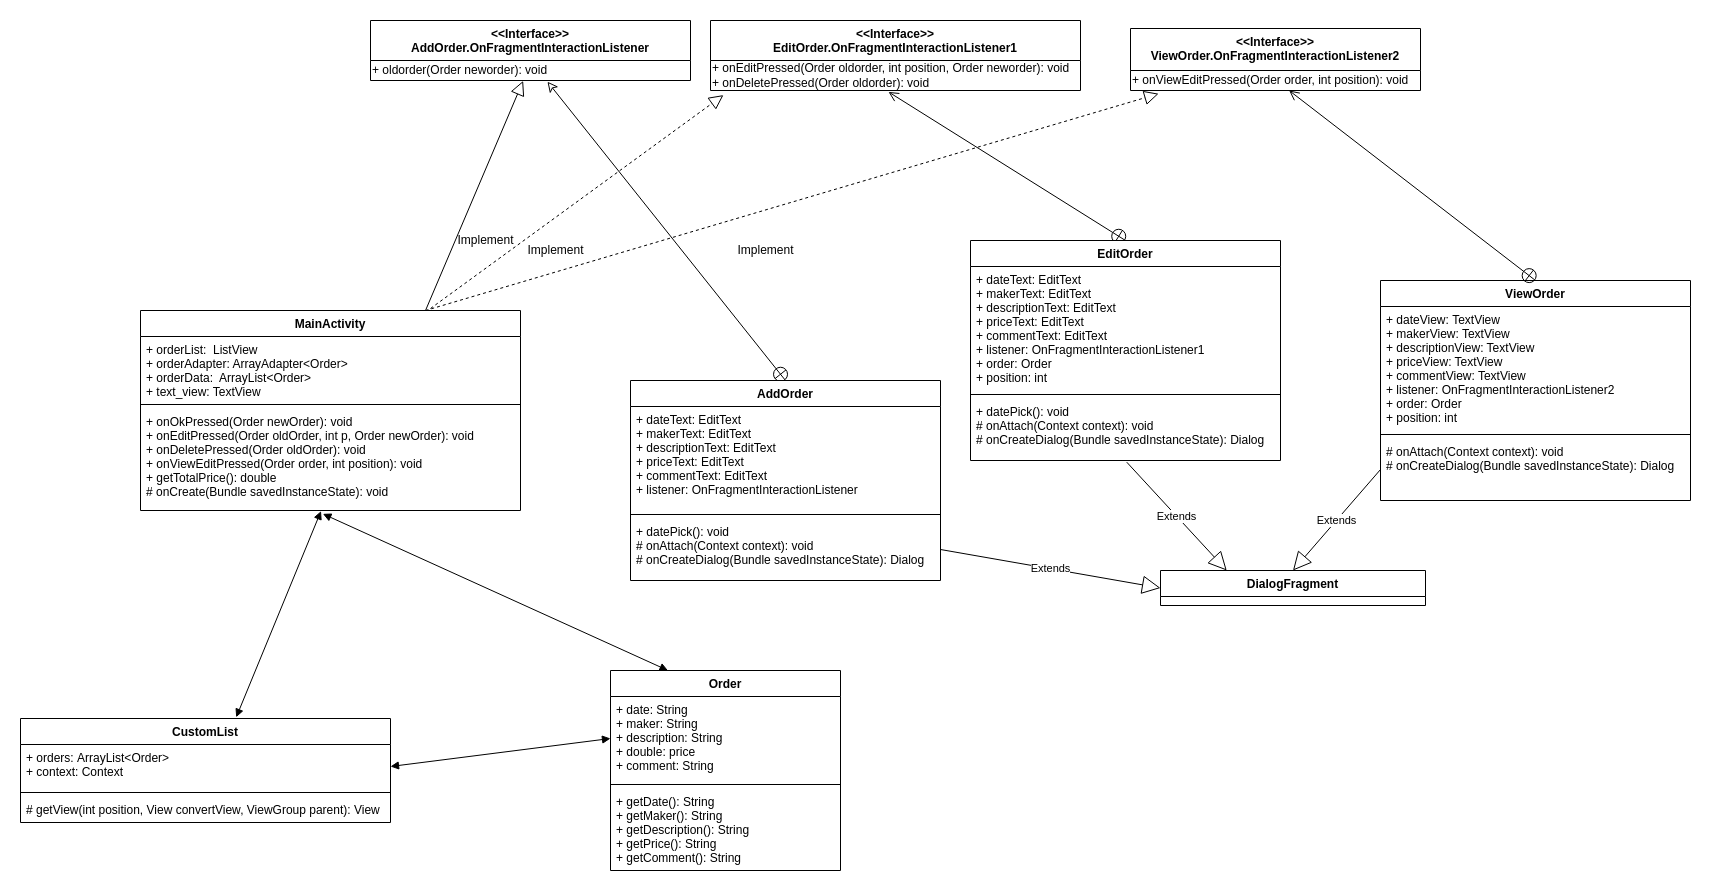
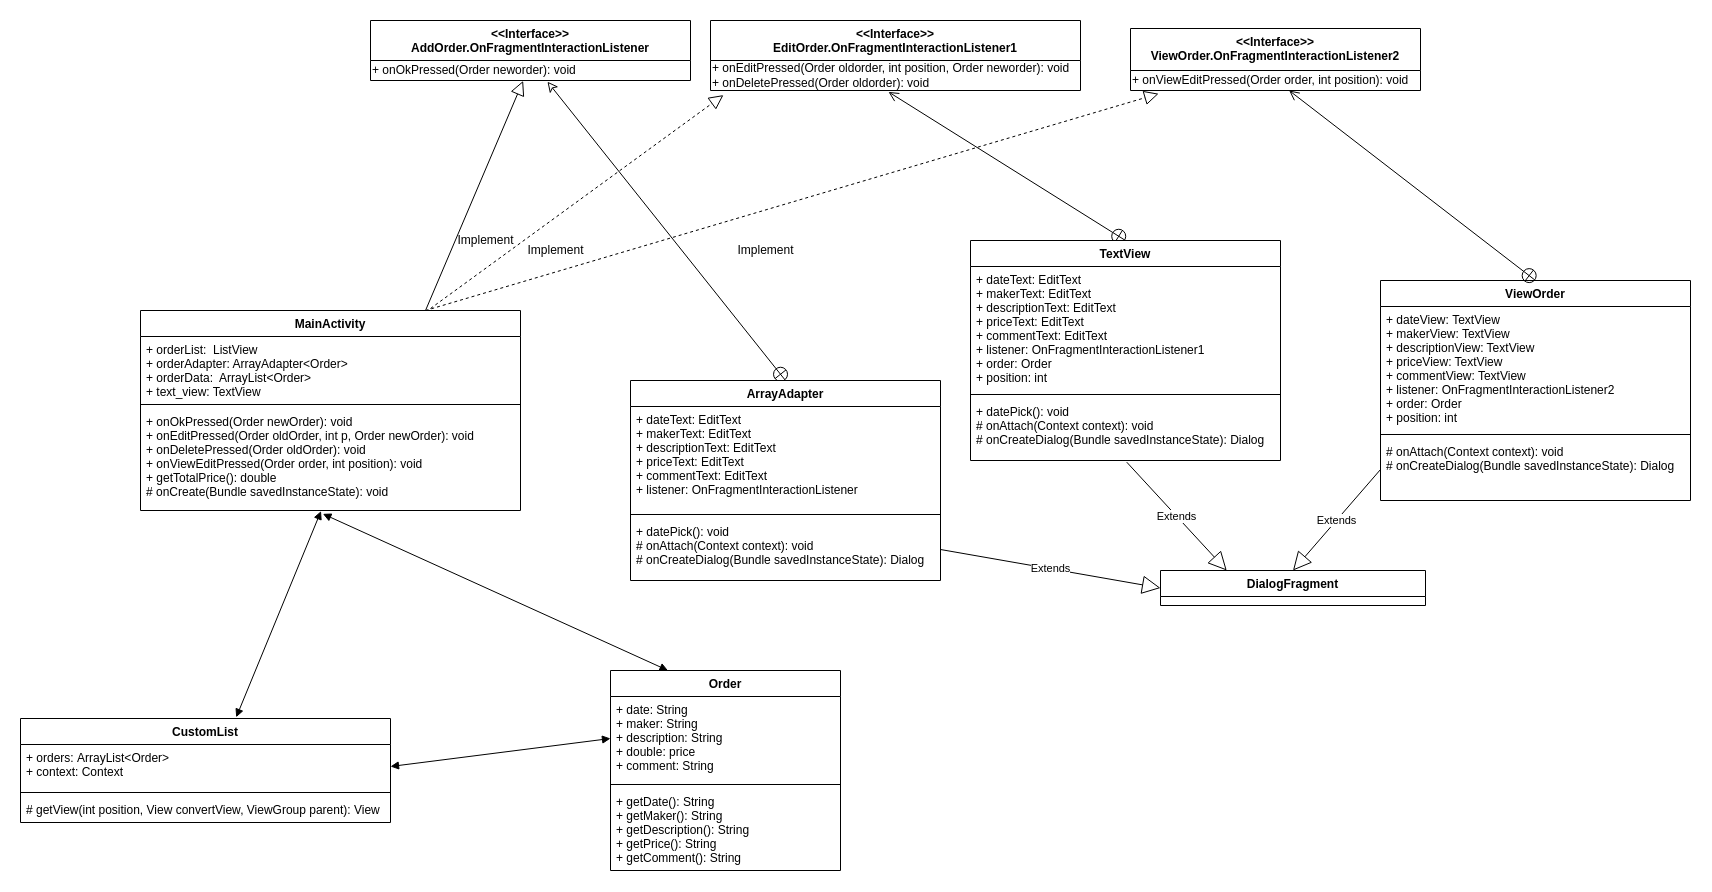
  <mxCell id="0" />
  <mxCell id="1" parent="0" />
  <mxCell id="2" value="ViewOrder" style="swimlane;fontStyle=1;align=center;verticalAlign=top;childLayout=stackLayout;horizontal=1;startSize=26;horizontalStack=0;resizeParent=1;resizeParentMax=0;resizeLast=0;collapsible=1;marginBottom=0;" vertex="1" parent="1"><mxGeometry x="1380" y="280" width="310" height="220" as="geometry" /></mxCell>
  <mxCell id="3" value="+ dateView: TextView&#10;+ makerView: TextView&#10;+ descriptionView: TextView&#10;+ priceView: TextView&#10;+ commentView: TextView&#10;+ listener: OnFragmentInteractionListener2&#10;+ order: Order&#10;+ position: int" style="text;strokeColor=none;fillColor=none;align=left;verticalAlign=top;spacingLeft=4;spacingRight=4;overflow=hidden;rotatable=0;points=[[0,0.5],[1,0.5]];portConstraint=eastwest;" vertex="1" parent="2"><mxGeometry y="26" width="310" height="124" as="geometry" /></mxCell>
  <mxCell id="4" value="" style="line;strokeWidth=1;fillColor=none;align=left;verticalAlign=middle;spacingTop=-1;spacingLeft=3;spacingRight=3;rotatable=0;labelPosition=right;points=[];portConstraint=eastwest;" vertex="1" parent="2"><mxGeometry y="150" width="310" height="8" as="geometry" /></mxCell>
  <mxCell id="5" value="# onAttach(Context context): void&#10;# onCreateDialog(Bundle savedInstanceState): Dialog" style="text;strokeColor=none;fillColor=none;align=left;verticalAlign=top;spacingLeft=4;spacingRight=4;overflow=hidden;rotatable=0;points=[[0,0.5],[1,0.5]];portConstraint=eastwest;" vertex="1" parent="2"><mxGeometry y="158" width="310" height="62" as="geometry" /></mxCell>
  <mxCell id="6" value="MainActivity" style="swimlane;fontStyle=1;align=center;verticalAlign=top;childLayout=stackLayout;horizontal=1;startSize=26;horizontalStack=0;resizeParent=1;resizeParentMax=0;resizeLast=0;collapsible=1;marginBottom=0;" vertex="1" parent="1"><mxGeometry x="140" y="310" width="380" height="200" as="geometry" /></mxCell>
  <mxCell id="7" value="+ orderList:  ListView&#10;+ orderAdapter: ArrayAdapter&lt;Order&gt;&#10;+ orderData:  ArrayList&lt;Order&gt;&#10;+ text_view: TextView" style="text;strokeColor=none;fillColor=none;align=left;verticalAlign=top;spacingLeft=4;spacingRight=4;overflow=hidden;rotatable=0;points=[[0,0.5],[1,0.5]];portConstraint=eastwest;" vertex="1" parent="6"><mxGeometry y="26" width="380" height="64" as="geometry" /></mxCell>
  <mxCell id="8" value="" style="line;strokeWidth=1;fillColor=none;align=left;verticalAlign=middle;spacingTop=-1;spacingLeft=3;spacingRight=3;rotatable=0;labelPosition=right;points=[];portConstraint=eastwest;" vertex="1" parent="6"><mxGeometry y="90" width="380" height="8" as="geometry" /></mxCell>
  <mxCell id="9" value="+ onOkPressed(Order newOrder): void&#10;+ onEditPressed(Order oldOrder, int p, Order newOrder): void&#10;+ onDeletePressed(Order oldOrder): void&#10;+ onViewEditPressed(Order order, int position): void&#10;+ getTotalPrice(): double&#10;# onCreate(Bundle savedInstanceState): void" style="text;strokeColor=none;fillColor=none;align=left;verticalAlign=top;spacingLeft=4;spacingRight=4;overflow=hidden;rotatable=0;points=[[0,0.5],[1,0.5]];portConstraint=eastwest;" vertex="1" parent="6"><mxGeometry y="98" width="380" height="102" as="geometry" /></mxCell>
  <mxCell id="10" value="" style="endArrow=classic;startArrow=circlePlus;endFill=0;startFill=0;endSize=8;html=1;entryX=0.553;entryY=1.06;entryDx=0;entryDy=0;entryPerimeter=0;exitX=0.5;exitY=0;exitDx=0;exitDy=0;" edge="1" parent="1" source="23" target="43"><mxGeometry width="160" relative="1" as="geometry"><mxPoint x="690.005" y="290" as="sourcePoint" /><mxPoint x="584.756" y="136.2" as="targetPoint" /><Array as="points" /></mxGeometry></mxCell>
  <mxCell id="11" value="" style="endArrow=open;startArrow=circlePlus;endFill=0;startFill=0;endSize=8;html=1;entryX=0.547;entryY=1;entryDx=0;entryDy=0;entryPerimeter=0;exitX=0.5;exitY=0;exitDx=0;exitDy=0;" edge="1" parent="1" source="2" target="47"><mxGeometry width="160" relative="1" as="geometry"><mxPoint x="1323.295" y="290" as="sourcePoint" /><mxPoint x="1310" y="230" as="targetPoint" /><Array as="points" /></mxGeometry></mxCell>
  <mxCell id="12" value="" style="endArrow=open;startArrow=circlePlus;endFill=0;startFill=0;endSize=8;html=1;entryX=0.481;entryY=1.047;entryDx=0;entryDy=0;entryPerimeter=0;exitX=0.5;exitY=0;exitDx=0;exitDy=0;" edge="1" parent="1" source="19" target="45"><mxGeometry width="160" relative="1" as="geometry"><mxPoint x="1063.295" y="300" as="sourcePoint" /><mxPoint x="1050" y="240" as="targetPoint" /><Array as="points" /></mxGeometry></mxCell>
  <mxCell id="13" value="" style="endArrow=block;dashed=0;endFill=0;endSize=12;html=1;exitX=0.75;exitY=0;exitDx=0;exitDy=0;entryX=0.477;entryY=1.02;entryDx=0;entryDy=0;entryPerimeter=0;" edge="1" parent="1" source="6" target="43"><mxGeometry width="160" relative="1" as="geometry"><mxPoint x="445" y="300" as="sourcePoint" /><mxPoint x="545.192" y="138.6" as="targetPoint" /></mxGeometry></mxCell>
  <mxCell id="14" value="Implement" style="text;html=1;align=center;verticalAlign=middle;resizable=0;points=[];autosize=1;" vertex="1" parent="1"><mxGeometry x="450" y="230" width="70" height="20" as="geometry" /></mxCell>
  <mxCell id="15" value="" style="endArrow=block;dashed=1;endFill=0;endSize=12;html=1;exitX=0.75;exitY=0;exitDx=0;exitDy=0;entryX=0.097;entryY=1.16;entryDx=0;entryDy=0;entryPerimeter=0;" edge="1" parent="1" source="6" target="47"><mxGeometry width="160" relative="1" as="geometry"><mxPoint x="565" y="295" as="sourcePoint" /><mxPoint x="608.2" y="205" as="targetPoint" /></mxGeometry></mxCell>
  <mxCell id="16" value="Implement" style="text;html=1;align=center;verticalAlign=middle;resizable=0;points=[];autosize=1;" vertex="1" parent="1"><mxGeometry x="730" y="240" width="70" height="20" as="geometry" /></mxCell>
  <mxCell id="17" value="" style="endArrow=block;dashed=1;endFill=0;endSize=12;html=1;entryX=0.035;entryY=1.153;entryDx=0;entryDy=0;entryPerimeter=0;" edge="1" parent="1" target="45"><mxGeometry width="160" relative="1" as="geometry"><mxPoint x="430" y="308" as="sourcePoint" /><mxPoint x="558.2" y="200" as="targetPoint" /></mxGeometry></mxCell>
  <mxCell id="18" value="Implement" style="text;html=1;align=center;verticalAlign=middle;resizable=0;points=[];autosize=1;" vertex="1" parent="1"><mxGeometry x="520" y="240" width="70" height="20" as="geometry" /></mxCell>
- <mxCell id="19" value="EditOrder" style="swimlane;fontStyle=1;align=center;verticalAlign=top;childLayout=stackLayout;horizontal=1;startSize=26;horizontalStack=0;resizeParent=1;resizeParentMax=0;resizeLast=0;collapsible=1;marginBottom=0;" vertex="1" parent="1"><mxGeometry x="970" y="240" width="310" height="220" as="geometry" /></mxCell>
+ <mxCell id="19" value="TextView" style="swimlane;fontStyle=1;align=center;verticalAlign=top;childLayout=stackLayout;horizontal=1;startSize=26;horizontalStack=0;resizeParent=1;resizeParentMax=0;resizeLast=0;collapsible=1;marginBottom=0;" vertex="1" parent="1"><mxGeometry x="970" y="240" width="310" height="220" as="geometry" /></mxCell>
  <mxCell id="20" value="+ dateText: EditText&#10;+ makerText: EditText&#10;+ descriptionText: EditText&#10;+ priceText: EditText&#10;+ commentText: EditText&#10;+ listener: OnFragmentInteractionListener1&#10;+ order: Order&#10;+ position: int" style="text;strokeColor=none;fillColor=none;align=left;verticalAlign=top;spacingLeft=4;spacingRight=4;overflow=hidden;rotatable=0;points=[[0,0.5],[1,0.5]];portConstraint=eastwest;" vertex="1" parent="19"><mxGeometry y="26" width="310" height="124" as="geometry" /></mxCell>
  <mxCell id="21" value="" style="line;strokeWidth=1;fillColor=none;align=left;verticalAlign=middle;spacingTop=-1;spacingLeft=3;spacingRight=3;rotatable=0;labelPosition=right;points=[];portConstraint=eastwest;" vertex="1" parent="19"><mxGeometry y="150" width="310" height="8" as="geometry" /></mxCell>
  <mxCell id="22" value="+ datePick(): void&#10;# onAttach(Context context): void&#10;# onCreateDialog(Bundle savedInstanceState): Dialog" style="text;strokeColor=none;fillColor=none;align=left;verticalAlign=top;spacingLeft=4;spacingRight=4;overflow=hidden;rotatable=0;points=[[0,0.5],[1,0.5]];portConstraint=eastwest;" vertex="1" parent="19"><mxGeometry y="158" width="310" height="62" as="geometry" /></mxCell>
- <mxCell id="23" value="AddOrder" style="swimlane;fontStyle=1;align=center;verticalAlign=top;childLayout=stackLayout;horizontal=1;startSize=26;horizontalStack=0;resizeParent=1;resizeParentMax=0;resizeLast=0;collapsible=1;marginBottom=0;" vertex="1" parent="1"><mxGeometry x="630" y="380" width="310" height="200" as="geometry" /></mxCell>
+ <mxCell id="23" value="ArrayAdapter" style="swimlane;fontStyle=1;align=center;verticalAlign=top;childLayout=stackLayout;horizontal=1;startSize=26;horizontalStack=0;resizeParent=1;resizeParentMax=0;resizeLast=0;collapsible=1;marginBottom=0;" vertex="1" parent="1"><mxGeometry x="630" y="380" width="310" height="200" as="geometry" /></mxCell>
  <mxCell id="24" value="+ dateText: EditText&#10;+ makerText: EditText&#10;+ descriptionText: EditText&#10;+ priceText: EditText&#10;+ commentText: EditText&#10;+ listener: OnFragmentInteractionListener" style="text;strokeColor=none;fillColor=none;align=left;verticalAlign=top;spacingLeft=4;spacingRight=4;overflow=hidden;rotatable=0;points=[[0,0.5],[1,0.5]];portConstraint=eastwest;" vertex="1" parent="23"><mxGeometry y="26" width="310" height="104" as="geometry" /></mxCell>
  <mxCell id="25" value="" style="line;strokeWidth=1;fillColor=none;align=left;verticalAlign=middle;spacingTop=-1;spacingLeft=3;spacingRight=3;rotatable=0;labelPosition=right;points=[];portConstraint=eastwest;" vertex="1" parent="23"><mxGeometry y="130" width="310" height="8" as="geometry" /></mxCell>
  <mxCell id="26" value="+ datePick(): void&#10;# onAttach(Context context): void&#10;# onCreateDialog(Bundle savedInstanceState): Dialog" style="text;strokeColor=none;fillColor=none;align=left;verticalAlign=top;spacingLeft=4;spacingRight=4;overflow=hidden;rotatable=0;points=[[0,0.5],[1,0.5]];portConstraint=eastwest;" vertex="1" parent="23"><mxGeometry y="138" width="310" height="62" as="geometry" /></mxCell>
  <mxCell id="27" value="DialogFragment" style="swimlane;fontStyle=1;align=center;verticalAlign=top;childLayout=stackLayout;horizontal=1;startSize=26;horizontalStack=0;resizeParent=1;resizeParentMax=0;resizeLast=0;collapsible=1;marginBottom=0;" vertex="1" parent="1"><mxGeometry x="1160" y="570" width="265" height="35" as="geometry" /></mxCell>
  <mxCell id="28" value="Extends" style="endArrow=block;endSize=16;endFill=0;html=1;exitX=1;exitY=0.5;exitDx=0;exitDy=0;entryX=0;entryY=0.5;entryDx=0;entryDy=0;" edge="1" parent="1" source="26" target="27"><mxGeometry width="160" relative="1" as="geometry"><mxPoint x="1030" y="622" as="sourcePoint" /><mxPoint x="1030" y="484" as="targetPoint" /></mxGeometry></mxCell>
  <mxCell id="29" value="Extends" style="endArrow=block;endSize=16;endFill=0;html=1;exitX=0.504;exitY=1.027;exitDx=0;exitDy=0;entryX=0.25;entryY=0;entryDx=0;entryDy=0;exitPerimeter=0;" edge="1" parent="1" source="22" target="27"><mxGeometry width="160" relative="1" as="geometry"><mxPoint x="1060" y="708" as="sourcePoint" /><mxPoint x="1060" y="570" as="targetPoint" /></mxGeometry></mxCell>
  <mxCell id="30" value="Extends" style="endArrow=block;endSize=16;endFill=0;html=1;exitX=0;exitY=0.5;exitDx=0;exitDy=0;entryX=0.5;entryY=0;entryDx=0;entryDy=0;" edge="1" parent="1" source="5" target="27"><mxGeometry width="160" relative="1" as="geometry"><mxPoint x="1560" y="678" as="sourcePoint" /><mxPoint x="1560" y="540" as="targetPoint" /></mxGeometry></mxCell>
  <mxCell id="31" value="Order" style="swimlane;fontStyle=1;align=center;verticalAlign=top;childLayout=stackLayout;horizontal=1;startSize=26;horizontalStack=0;resizeParent=1;resizeParentMax=0;resizeLast=0;collapsible=1;marginBottom=0;" vertex="1" parent="1"><mxGeometry x="610" y="670" width="230" height="200" as="geometry" /></mxCell>
  <mxCell id="32" value="+ date: String&#10;+ maker: String&#10;+ description: String&#10;+ double: price&#10;+ comment: String" style="text;strokeColor=none;fillColor=none;align=left;verticalAlign=top;spacingLeft=4;spacingRight=4;overflow=hidden;rotatable=0;points=[[0,0.5],[1,0.5]];portConstraint=eastwest;" vertex="1" parent="31"><mxGeometry y="26" width="230" height="84" as="geometry" /></mxCell>
  <mxCell id="33" value="" style="line;strokeWidth=1;fillColor=none;align=left;verticalAlign=middle;spacingTop=-1;spacingLeft=3;spacingRight=3;rotatable=0;labelPosition=right;points=[];portConstraint=eastwest;" vertex="1" parent="31"><mxGeometry y="110" width="230" height="8" as="geometry" /></mxCell>
  <mxCell id="34" value="+ getDate(): String&#10;+ getMaker(): String&#10;+ getDescription(): String&#10;+ getPrice(): String&#10;+ getComment(): String" style="text;strokeColor=none;fillColor=none;align=left;verticalAlign=top;spacingLeft=4;spacingRight=4;overflow=hidden;rotatable=0;points=[[0,0.5],[1,0.5]];portConstraint=eastwest;" vertex="1" parent="31"><mxGeometry y="118" width="230" height="82" as="geometry" /></mxCell>
  <mxCell id="35" value="CustomList" style="swimlane;fontStyle=1;align=center;verticalAlign=top;childLayout=stackLayout;horizontal=1;startSize=26;horizontalStack=0;resizeParent=1;resizeParentMax=0;resizeLast=0;collapsible=1;marginBottom=0;" vertex="1" parent="1"><mxGeometry x="20" y="718" width="370" height="104" as="geometry" /></mxCell>
  <mxCell id="36" value="+ orders: ArrayList&lt;Order&gt;&#10;+ context: Context" style="text;strokeColor=none;fillColor=none;align=left;verticalAlign=top;spacingLeft=4;spacingRight=4;overflow=hidden;rotatable=0;points=[[0,0.5],[1,0.5]];portConstraint=eastwest;" vertex="1" parent="35"><mxGeometry y="26" width="370" height="44" as="geometry" /></mxCell>
  <mxCell id="37" value="" style="line;strokeWidth=1;fillColor=none;align=left;verticalAlign=middle;spacingTop=-1;spacingLeft=3;spacingRight=3;rotatable=0;labelPosition=right;points=[];portConstraint=eastwest;" vertex="1" parent="35"><mxGeometry y="70" width="370" height="8" as="geometry" /></mxCell>
  <mxCell id="38" value="# getView(int position, View convertView, ViewGroup parent): View" style="text;strokeColor=none;fillColor=none;align=left;verticalAlign=top;spacingLeft=4;spacingRight=4;overflow=hidden;rotatable=0;points=[[0,0.5],[1,0.5]];portConstraint=eastwest;" vertex="1" parent="35"><mxGeometry y="78" width="370" height="26" as="geometry" /></mxCell>
  <mxCell id="39" value="" style="endArrow=block;startArrow=block;endFill=1;startFill=1;html=1;entryX=0.475;entryY=1.006;entryDx=0;entryDy=0;entryPerimeter=0;exitX=0.583;exitY=-0.012;exitDx=0;exitDy=0;exitPerimeter=0;" edge="1" parent="1" source="35" target="9"><mxGeometry width="160" relative="1" as="geometry"><mxPoint x="250" y="653" as="sourcePoint" /><mxPoint x="410" y="653" as="targetPoint" /></mxGeometry></mxCell>
  <mxCell id="40" value="" style="endArrow=block;startArrow=block;endFill=1;startFill=1;html=1;entryX=0.48;entryY=1.033;entryDx=0;entryDy=0;entryPerimeter=0;exitX=0.25;exitY=0;exitDx=0;exitDy=0;" edge="1" parent="1" source="31" target="9"><mxGeometry width="160" relative="1" as="geometry"><mxPoint x="310" y="736.752" as="sourcePoint" /><mxPoint x="404.29" y="539.996" as="targetPoint" /></mxGeometry></mxCell>
  <mxCell id="41" value="" style="endArrow=block;startArrow=block;endFill=1;startFill=1;html=1;entryX=1;entryY=0.5;entryDx=0;entryDy=0;exitX=0;exitY=0.5;exitDx=0;exitDy=0;" edge="1" parent="1" source="32" target="36"><mxGeometry width="160" relative="1" as="geometry"><mxPoint x="460" y="886.752" as="sourcePoint" /><mxPoint x="554.29" y="689.996" as="targetPoint" /></mxGeometry></mxCell>
  <mxCell id="42" value="&lt;&lt;Interface&gt;&gt;&#10;AddOrder.OnFragmentInteractionListener" style="swimlane;fontStyle=1;align=center;verticalAlign=top;childLayout=stackLayout;horizontal=1;startSize=40;horizontalStack=0;resizeParent=1;resizeParentMax=0;resizeLast=0;collapsible=1;marginBottom=0;" vertex="1" parent="1"><mxGeometry x="370" y="20" width="320" height="60" as="geometry" /></mxCell>
- <mxCell id="43" value="+ oldorder(Order neworder): void" style="text;html=1;align=left;verticalAlign=middle;resizable=0;points=[];autosize=1;" vertex="1" parent="42"><mxGeometry y="40" width="320" height="20" as="geometry" /></mxCell>
+ <mxCell id="43" value="+ onOkPressed(Order neworder): void" style="text;html=1;align=left;verticalAlign=middle;resizable=0;points=[];autosize=1;" vertex="1" parent="42"><mxGeometry y="40" width="320" height="20" as="geometry" /></mxCell>
  <mxCell id="44" value="&lt;&lt;Interface&gt;&gt;&#10;EditOrder.OnFragmentInteractionListener1" style="swimlane;fontStyle=1;align=center;verticalAlign=top;childLayout=stackLayout;horizontal=1;startSize=40;horizontalStack=0;resizeParent=1;resizeParentMax=0;resizeLast=0;collapsible=1;marginBottom=0;" vertex="1" parent="1"><mxGeometry x="710" y="20" width="370" height="70" as="geometry" /></mxCell>
  <mxCell id="45" value="+ onEditPressed(Order oldorder, int position, Order neworder): void&lt;br&gt;+ onDeletePressed(Order oldorder): void" style="text;html=1;align=left;verticalAlign=middle;resizable=0;points=[];autosize=1;" vertex="1" parent="44"><mxGeometry y="40" width="370" height="30" as="geometry" /></mxCell>
  <mxCell id="46" value="&lt;&lt;Interface&gt;&gt;&#10;ViewOrder.OnFragmentInteractionListener2" style="swimlane;fontStyle=1;align=center;verticalAlign=top;childLayout=stackLayout;horizontal=1;startSize=42;horizontalStack=0;resizeParent=1;resizeParentMax=0;resizeLast=0;collapsible=1;marginBottom=0;" vertex="1" parent="1"><mxGeometry x="1130" y="28" width="290" height="62" as="geometry" /></mxCell>
  <mxCell id="47" value="+ onViewEditPressed(Order order, int position): void" style="text;html=1;align=left;verticalAlign=middle;resizable=0;points=[];autosize=1;" vertex="1" parent="46"><mxGeometry y="42" width="290" height="20" as="geometry" /></mxCell>
